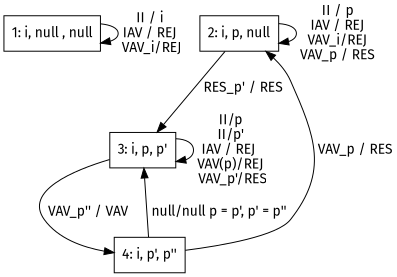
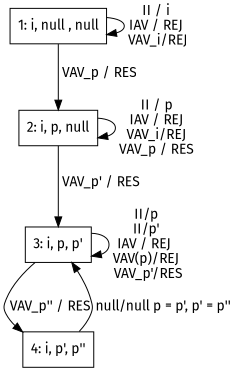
  digraph {
    fontname="Fira Sans"
    node [fontname="Fira Sans" shape=rectangle]
    edge [fontname="Fira Sans"]
    n1 [label="1: i, null , null"]
    n2 [label="2: i, p, null"]
    n3 [label="3: i, p, p'"]
    n4 [label="4: i, p', p''"]
    n1 -> n1 [label=" II / i \n IAV / REJ \n VAV_i/REJ"]
-   n4 -> n2 [label=" VAV_p / RES"]
+   n1 -> n2 [label=" VAV_p / RES"]
    n2 -> n2 [label=" II / p \n IAV / REJ \n VAV_i/REJ \n VAV_p / RES "]
-   n2 -> n3 [label=" RES_p' / RES "]
+   n2 -> n3 [label=" VAV_p' / RES "]
    n3 -> n3 [label=" II/p \n II/p' \n IAV / REJ  \n VAV(p)/REJ \n VAV_p'/RES"]
-   n3 -> n4 [label=" VAV_p'' / VAV"]
+   n3 -> n4 [label=" VAV_p'' / RES"]
    n4 -> n3 [label=" null/null p = p', p' = p''"]
  }
